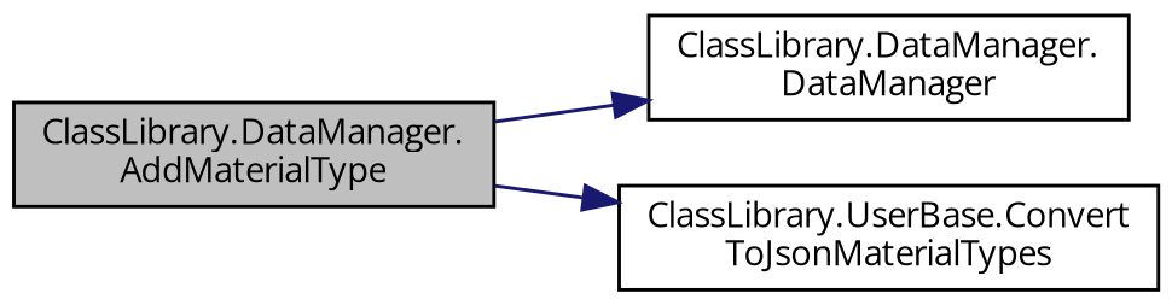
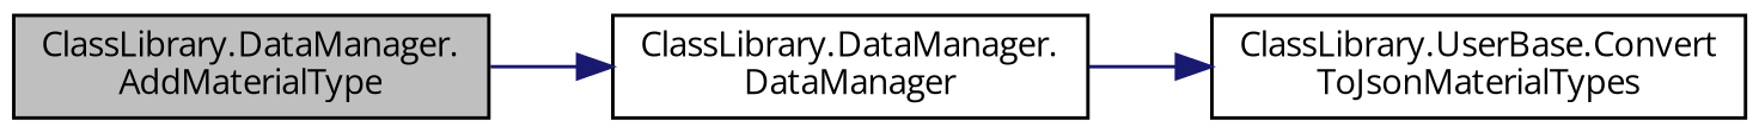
  digraph {
    fontname="Open Sans"
    rankdir=LR
    node [color=black fillcolor=white fontname="Open Sans" fontsize=10 shape=record style=filled]
    edge [color=midnightblue fontname="Open Sans" fontsize=10 labelfontname=Helvetica labelfontsize=10 style=solid]
    n1 [fillcolor=grey75 fontcolor=black height=0.2 label="ClassLibrary.DataManager.\lAddMaterialType" width=0.4]
    n2 [height=0.2 label="ClassLibrary.DataManager.\lDataManager" width=0.4]
    n3 [height=0.2 label="ClassLibrary.UserBase.Convert\lToJsonMaterialTypes" width=0.4]
    n1 -> n2
-   n1 -> n3
+   n2 -> n3
  }
